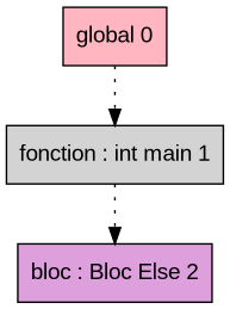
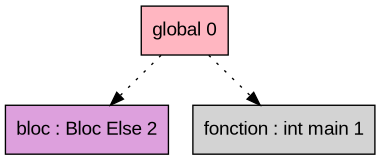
  digraph {
    node [fontname=Arial shape=record style=filled]
    edge [style=dotted]
    n1 [fillcolor=plum label="{ bloc : Bloc Else  2\n	}"]
    n2 [fillcolor=lightgrey label="{ fonction : int main 1\n	}"]
    n3 [fillcolor=lightpink label="{ global 0\n	}"]
-   n2 -> n1
+   n3 -> n1
    n3 -> n2
  }
